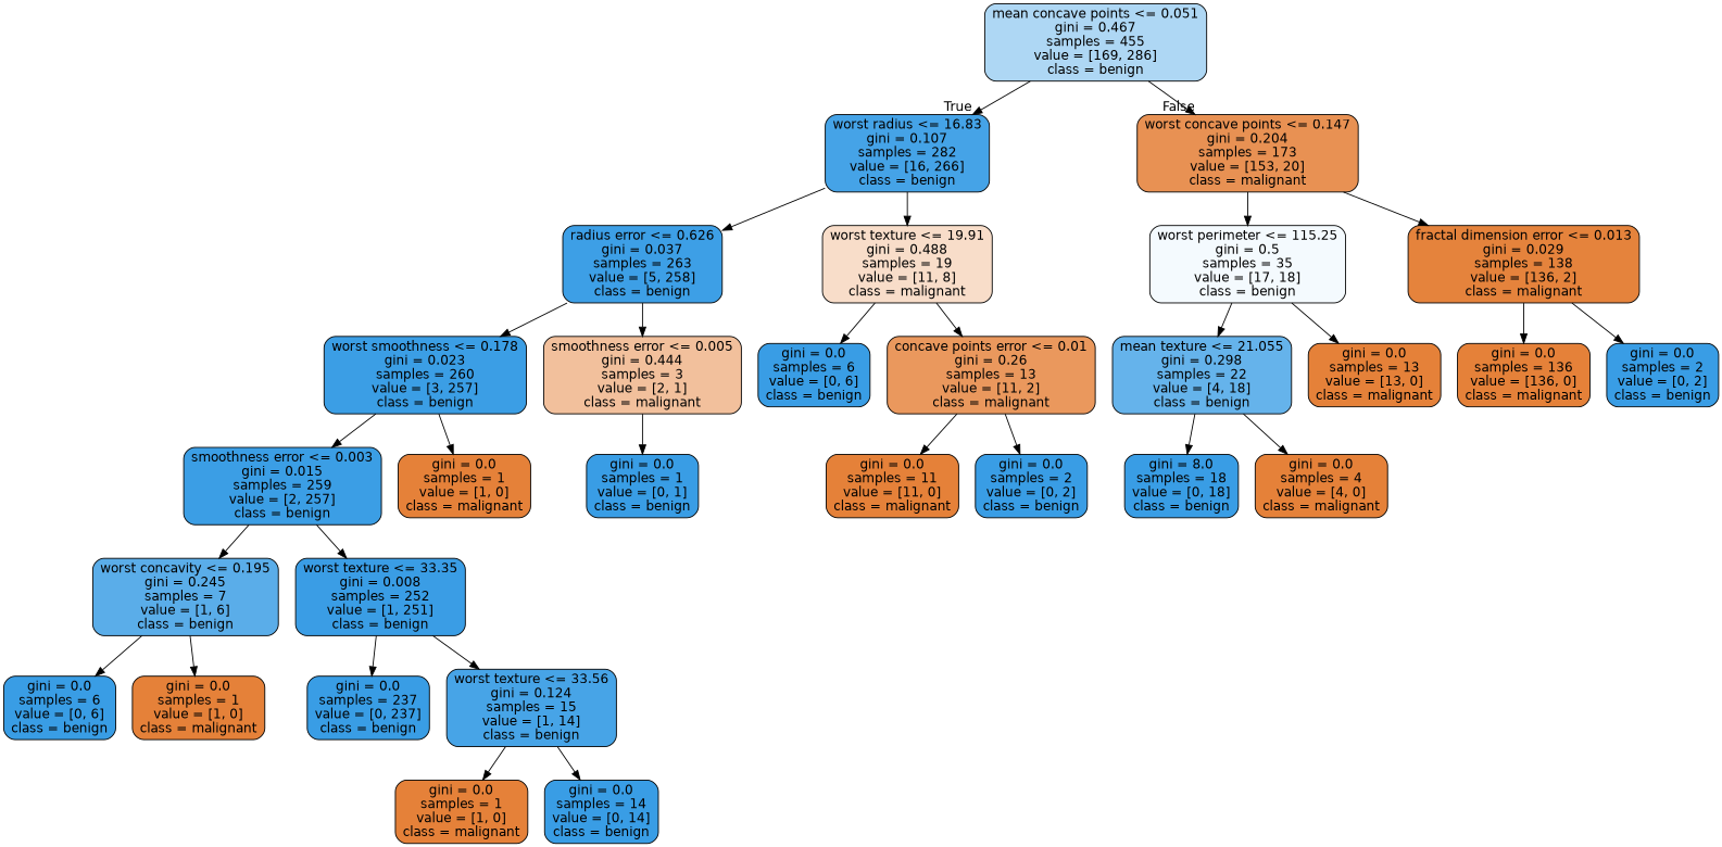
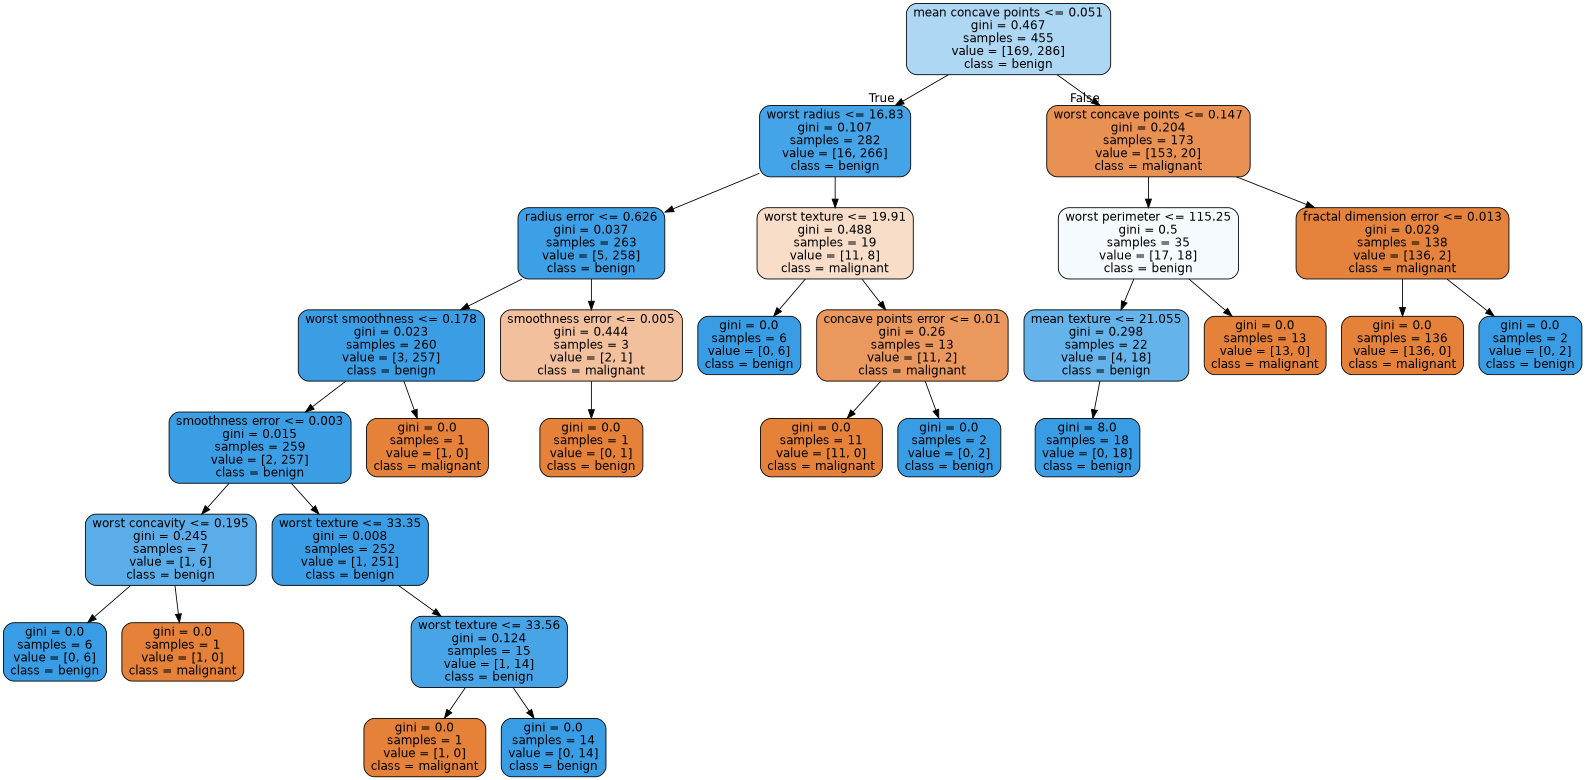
  digraph {
    node [color=black fillcolor="#399de5" fontname=helvetica shape=box style="filled, rounded"]
    edge [fontname=helvetica]
    n1 [fillcolor="#aed7f4" label="mean concave points <= 0.051\ngini = 0.467\nsamples = 455\nvalue = [169, 286]\nclass = benign"]
    n2 [fillcolor="#45a3e7" label="worst radius <= 16.83\ngini = 0.107\nsamples = 282\nvalue = [16, 266]\nclass = benign"]
    n3 [fillcolor="#e89153" label="worst concave points <= 0.147\ngini = 0.204\nsamples = 173\nvalue = [153, 20]\nclass = malignant"]
    n4 [fillcolor="#3d9fe6" label="radius error <= 0.626\ngini = 0.037\nsamples = 263\nvalue = [5, 258]\nclass = benign"]
    n5 [fillcolor="#f8ddc9" label="worst texture <= 19.91\ngini = 0.488\nsamples = 19\nvalue = [11, 8]\nclass = malignant"]
    n6 [fillcolor="#f4fafe" label="worst perimeter <= 115.25\ngini = 0.5\nsamples = 35\nvalue = [17, 18]\nclass = benign"]
    n7 [fillcolor="#e5833c" label="fractal dimension error <= 0.013\ngini = 0.029\nsamples = 138\nvalue = [136, 2]\nclass = malignant"]
    n8 [fillcolor="#3b9ee5" label="worst smoothness <= 0.178\ngini = 0.023\nsamples = 260\nvalue = [3, 257]\nclass = benign"]
    n9 [fillcolor="#f2c09c" label="smoothness error <= 0.005\ngini = 0.444\nsamples = 3\nvalue = [2, 1]\nclass = malignant"]
    n10 [label="gini = 0.0\nsamples = 6\nvalue = [0, 6]\nclass = benign"]
    n11 [fillcolor="#ea985d" label="concave points error <= 0.01\ngini = 0.26\nsamples = 13\nvalue = [11, 2]\nclass = malignant"]
    n12 [fillcolor="#3b9ee5" label="smoothness error <= 0.003\ngini = 0.015\nsamples = 259\nvalue = [2, 257]\nclass = benign"]
    n13 [fillcolor="#e58139" label="gini = 0.0\nsamples = 1\nvalue = [1, 0]\nclass = malignant"]
-   n14 [label="gini = 0.0\nsamples = 1\nvalue = [0, 1]\nclass = benign"]
+   n14 [fillcolor="#e58139" label="gini = 0.0\nsamples = 1\nvalue = [0, 1]\nclass = benign"]
    n15 [fillcolor="#5aade9" label="worst concavity <= 0.195\ngini = 0.245\nsamples = 7\nvalue = [1, 6]\nclass = benign"]
    n16 [fillcolor="#3a9de5" label="worst texture <= 33.35\ngini = 0.008\nsamples = 252\nvalue = [1, 251]\nclass = benign"]
    n17 [label="gini = 0.0\nsamples = 6\nvalue = [0, 6]\nclass = benign"]
    n18 [fillcolor="#e58139" label="gini = 0.0\nsamples = 1\nvalue = [1, 0]\nclass = malignant"]
-   n19 [label="gini = 0.0\nsamples = 237\nvalue = [0, 237]\nclass = benign"]
    n20 [fillcolor="#47a4e7" label="worst texture <= 33.56\ngini = 0.124\nsamples = 15\nvalue = [1, 14]\nclass = benign"]
    n21 [fillcolor="#e58139" label="gini = 0.0\nsamples = 1\nvalue = [1, 0]\nclass = malignant"]
    n22 [label="gini = 0.0\nsamples = 14\nvalue = [0, 14]\nclass = benign"]
    n23 [fillcolor="#e58139" label="gini = 0.0\nsamples = 11\nvalue = [11, 0]\nclass = malignant"]
    n24 [label="gini = 0.0\nsamples = 2\nvalue = [0, 2]\nclass = benign"]
    n25 [fillcolor="#65b3eb" label="mean texture <= 21.055\ngini = 0.298\nsamples = 22\nvalue = [4, 18]\nclass = benign"]
    n26 [fillcolor="#e58139" label="gini = 0.0\nsamples = 13\nvalue = [13, 0]\nclass = malignant"]
    n27 [fillcolor="#e58139" label="gini = 0.0\nsamples = 136\nvalue = [136, 0]\nclass = malignant"]
    n28 [label="gini = 0.0\nsamples = 2\nvalue = [0, 2]\nclass = benign"]
    n29 [label="gini = 8.0\nsamples = 18\nvalue = [0, 18]\nclass = benign"]
-   n30 [fillcolor="#e58139" label="gini = 0.0\nsamples = 4\nvalue = [4, 0]\nclass = malignant"]
    n1 -> n2 [headlabel=True labelangle=45 labeldistance=2.5]
    n1 -> n3 [headlabel=False labelangle=-45 labeldistance=2.5]
    n2 -> n4
    n2 -> n5
    n3 -> n6
    n3 -> n7
    n4 -> n8
    n4 -> n9
    n5 -> n10
    n5 -> n11
    n6 -> n25
    n6 -> n26
    n7 -> n27
    n7 -> n28
    n8 -> n12
    n8 -> n13
    n9 -> n14
    n11 -> n23
    n11 -> n24
    n12 -> n15
    n12 -> n16
    n15 -> n17
    n15 -> n18
-   n16 -> n19
    n16 -> n20
    n20 -> n21
    n20 -> n22
    n25 -> n29
-   n25 -> n30
  }
